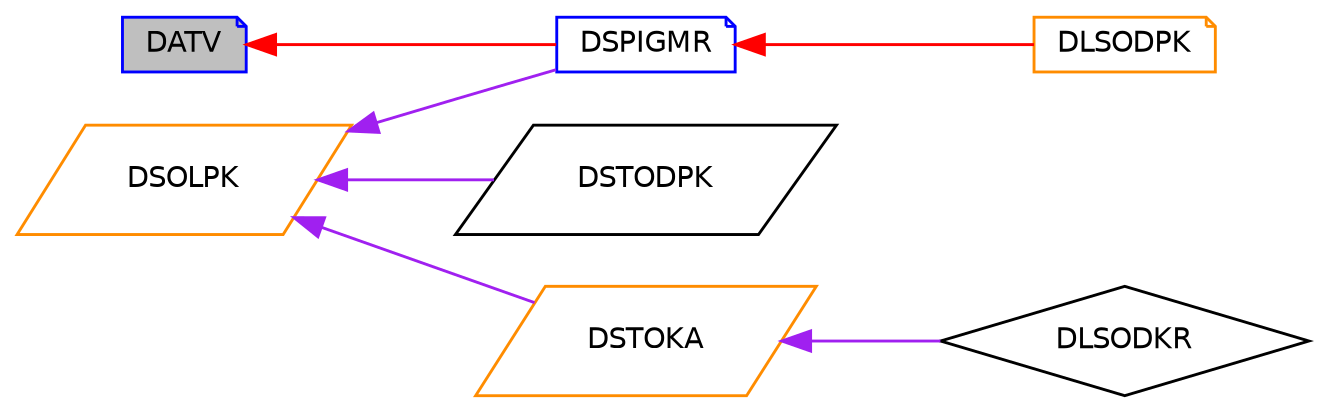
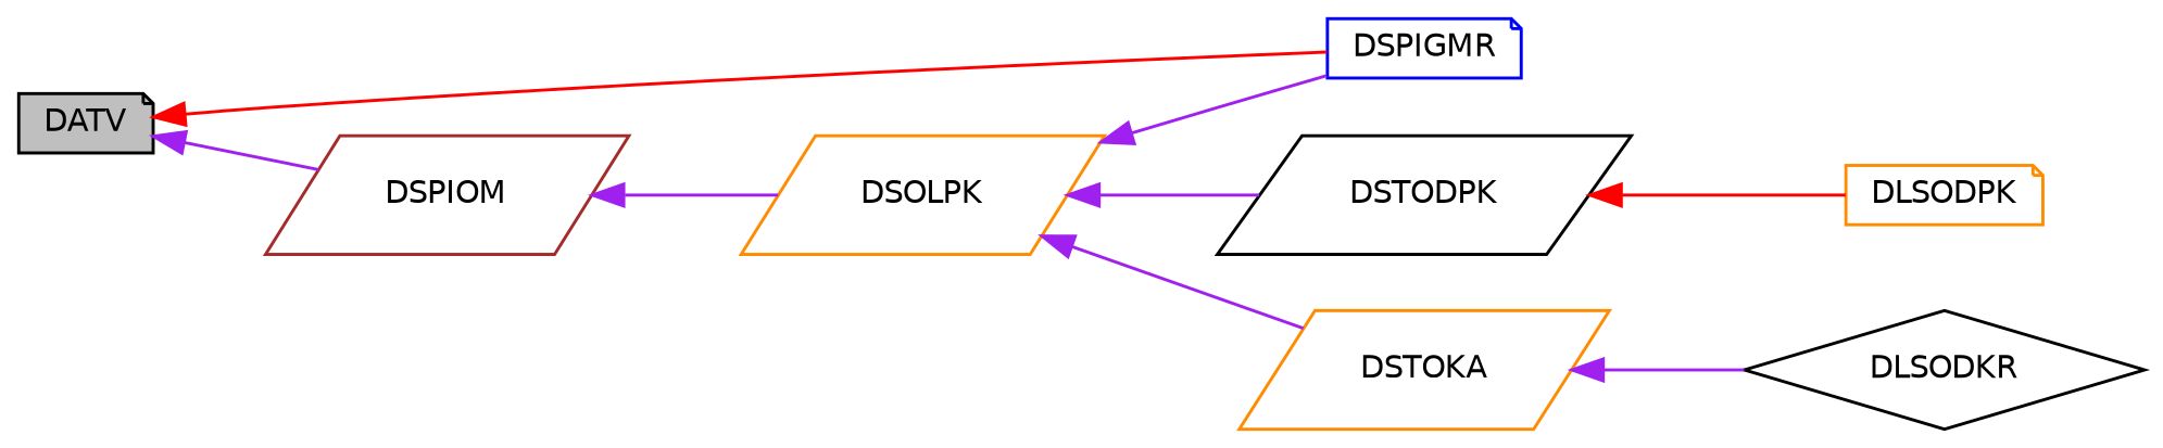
  digraph {
    rankdir=LR
    node [color=darkorange fillcolor=white fontname=Helvetica fontsize=10 shape=parallelogram style=filled]
    edge [color=purple dir=back fontname=Helvetica fontsize=10 labelfontname=Helvetica labelfontsize=10 style=solid]
-   n1 [color=blue fillcolor=grey75 fontcolor=black height=0.2 label=DATV shape=note width=0.4]
+   n1 [color=black fillcolor=grey75 fontcolor=black height=0.2 label=DATV shape=note width=0.4]
    n2 [color=blue height=0.2 label=DSPIGMR shape=note width=0.4]
+   n3 [color=brown height=0.2 label=DSPIOM width=0.4]
    n4 [height=0.2 label=DSOLPK width=0.4]
    n5 [color=black height=0.2 label=DSTODPK width=0.4]
    n6 [height=0.2 label=DSTOKA width=0.4]
    n7 [height=0.2 label=DLSODPK shape=note width=0.4]
    n8 [color=black height=0.2 label=DLSODKR shape=diamond width=0.4]
    n1 -> n2 [color=red]
+   n1 -> n3
+   n3 -> n4
    n4 -> n2
    n4 -> n5
    n4 -> n6
-   n2 -> n7 [color=red]
+   n5 -> n7 [color=red]
    n6 -> n8
  }
